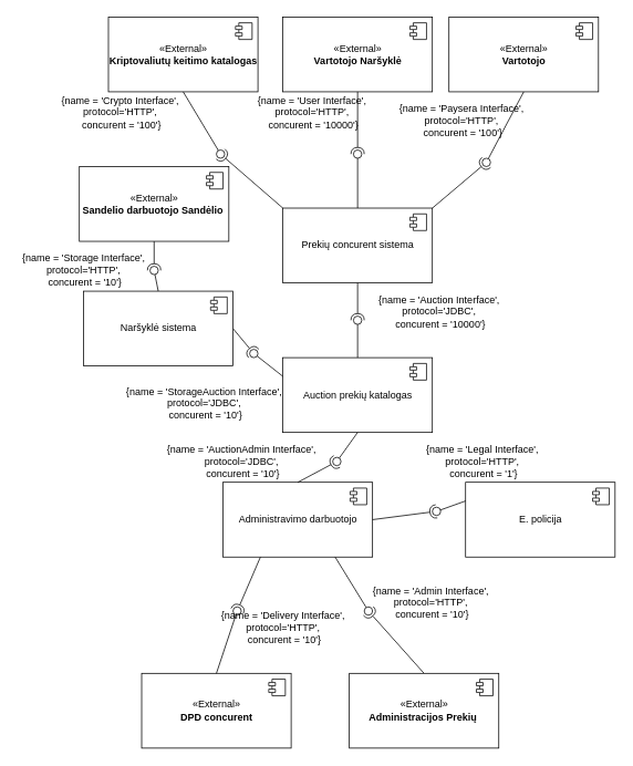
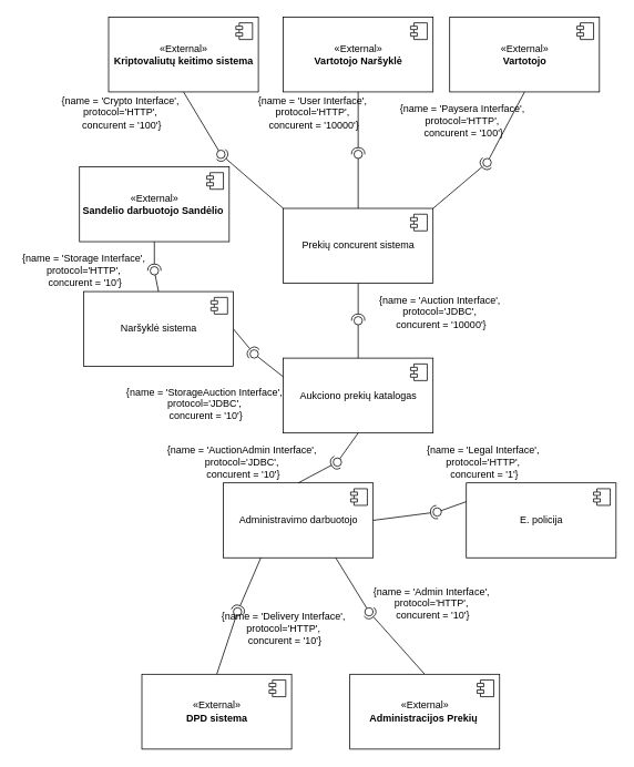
  <mxCell id="0" />
  <mxCell id="1" parent="0" />
  <mxCell id="2" value="Prekių concurent sistema" style="html=1;dropTarget=0;" vertex="1" parent="1"><mxGeometry x="340" y="250" width="180" height="90" as="geometry" /></mxCell>
  <mxCell id="3" value="" style="shape=module;jettyWidth=8;jettyHeight=4;" vertex="1" parent="2"><mxGeometry x="1" width="20" height="20" relative="1" as="geometry"><mxPoint x="-27" y="7" as="offset" /></mxGeometry></mxCell>
  <mxCell id="4" value="«External»&lt;br&gt;&lt;b&gt;Vartotojo Naršyklė&lt;/b&gt;" style="html=1;dropTarget=0;" vertex="1" parent="1"><mxGeometry x="340" y="20" width="180" height="90" as="geometry" /></mxCell>
  <mxCell id="5" value="" style="shape=module;jettyWidth=8;jettyHeight=4;" vertex="1" parent="4"><mxGeometry x="1" width="20" height="20" relative="1" as="geometry"><mxPoint x="-27" y="7" as="offset" /></mxGeometry></mxCell>
  <mxCell id="6" value="E. policija" style="html=1;dropTarget=0;" vertex="1" parent="1"><mxGeometry x="560" y="580" width="180" height="90" as="geometry" /></mxCell>
  <mxCell id="7" value="" style="shape=module;jettyWidth=8;jettyHeight=4;" vertex="1" parent="6"><mxGeometry x="1" width="20" height="20" relative="1" as="geometry"><mxPoint x="-27" y="7" as="offset" /></mxGeometry></mxCell>
- <mxCell id="8" value="«External»&lt;br&gt;&lt;b&gt;DPD concurent&lt;/b&gt;" style="html=1;dropTarget=0;" vertex="1" parent="1"><mxGeometry x="170" y="810" width="180" height="90" as="geometry" /></mxCell>
+ <mxCell id="8" value="«External»&lt;br&gt;&lt;b&gt;DPD sistema&lt;/b&gt;" style="html=1;dropTarget=0;" vertex="1" parent="1"><mxGeometry x="170" y="810" width="180" height="90" as="geometry" /></mxCell>
  <mxCell id="9" value="" style="shape=module;jettyWidth=8;jettyHeight=4;" vertex="1" parent="8"><mxGeometry x="1" width="20" height="20" relative="1" as="geometry"><mxPoint x="-27" y="7" as="offset" /></mxGeometry></mxCell>
  <mxCell id="10" value="Administravimo darbuotojo" style="html=1;dropTarget=0;" vertex="1" parent="1"><mxGeometry x="268" y="580" width="180" height="90" as="geometry" /></mxCell>
  <mxCell id="11" value="" style="shape=module;jettyWidth=8;jettyHeight=4;" vertex="1" parent="10"><mxGeometry x="1" width="20" height="20" relative="1" as="geometry"><mxPoint x="-27" y="7" as="offset" /></mxGeometry></mxCell>
- <mxCell id="12" value="«External»&lt;br&gt;&lt;b&gt;Kriptovaliutų keitimo katalogas&lt;/b&gt;" style="html=1;dropTarget=0;" vertex="1" parent="1"><mxGeometry x="130" y="20" width="180" height="90" as="geometry" /></mxCell>
+ <mxCell id="12" value="«External»&lt;br&gt;&lt;b&gt;Kriptovaliutų keitimo sistema&lt;/b&gt;" style="html=1;dropTarget=0;" vertex="1" parent="1"><mxGeometry x="130" y="20" width="180" height="90" as="geometry" /></mxCell>
  <mxCell id="13" value="" style="shape=module;jettyWidth=8;jettyHeight=4;" vertex="1" parent="12"><mxGeometry x="1" width="20" height="20" relative="1" as="geometry"><mxPoint x="-27" y="7" as="offset" /></mxGeometry></mxCell>
- <mxCell id="14" value="Auction prekių katalogas" style="html=1;dropTarget=0;" vertex="1" parent="1"><mxGeometry x="340" y="430" width="180" height="90" as="geometry" /></mxCell>
+ <mxCell id="14" value="Aukciono prekių katalogas" style="html=1;dropTarget=0;" vertex="1" parent="1"><mxGeometry x="340" y="430" width="180" height="90" as="geometry" /></mxCell>
  <mxCell id="15" value="" style="shape=module;jettyWidth=8;jettyHeight=4;" vertex="1" parent="14"><mxGeometry x="1" width="20" height="20" relative="1" as="geometry"><mxPoint x="-27" y="7" as="offset" /></mxGeometry></mxCell>
  <mxCell id="16" value="" style="rounded=0;orthogonalLoop=1;jettySize=auto;html=1;endArrow=none;endFill=0;exitX=0.5;exitY=1;exitDx=0;exitDy=0;" edge="1" parent="1" target="18" source="14"><mxGeometry relative="1" as="geometry"><mxPoint x="610" y="95" as="sourcePoint" /></mxGeometry></mxCell>
  <mxCell id="17" value="" style="rounded=0;orthogonalLoop=1;jettySize=auto;html=1;endArrow=halfCircle;endFill=0;entryX=0.5;entryY=0.5;entryDx=0;entryDy=0;endSize=6;strokeWidth=1;exitX=0.5;exitY=0;exitDx=0;exitDy=0;" edge="1" parent="1" target="18" source="10"><mxGeometry relative="1" as="geometry"><mxPoint x="340" y="455" as="sourcePoint" /></mxGeometry></mxCell>
  <mxCell id="18" value="" style="ellipse;whiteSpace=wrap;html=1;fontFamily=Helvetica;fontSize=12;fontColor=#000000;align=center;strokeColor=#000000;fillColor=#ffffff;points=[];aspect=fixed;resizable=0;" vertex="1" parent="1"><mxGeometry x="400" y="550" width="10" height="10" as="geometry" /></mxCell>
  <mxCell id="19" value="" style="rounded=0;orthogonalLoop=1;jettySize=auto;html=1;endArrow=none;endFill=0;exitX=0.5;exitY=1;exitDx=0;exitDy=0;" edge="1" parent="1" target="21" source="25"><mxGeometry relative="1" as="geometry"><mxPoint x="620" y="105" as="sourcePoint" /></mxGeometry></mxCell>
  <mxCell id="20" value="" style="rounded=0;orthogonalLoop=1;jettySize=auto;html=1;endArrow=halfCircle;endFill=0;entryX=0.5;entryY=0.5;entryDx=0;entryDy=0;endSize=6;strokeWidth=1;exitX=1;exitY=0;exitDx=0;exitDy=0;" edge="1" parent="1" target="21" source="2"><mxGeometry relative="1" as="geometry"><mxPoint x="770" y="105" as="sourcePoint" /></mxGeometry></mxCell>
  <mxCell id="21" value="" style="ellipse;whiteSpace=wrap;html=1;fontFamily=Helvetica;fontSize=12;fontColor=#000000;align=center;strokeColor=#000000;fillColor=#ffffff;points=[];aspect=fixed;resizable=0;" vertex="1" parent="1"><mxGeometry x="580" y="190" width="10" height="10" as="geometry" /></mxCell>
  <mxCell id="22" value="" style="rounded=0;orthogonalLoop=1;jettySize=auto;html=1;endArrow=none;endFill=0;exitX=0.5;exitY=0;exitDx=0;exitDy=0;" edge="1" parent="1" target="24" source="14"><mxGeometry relative="1" as="geometry"><mxPoint x="630" y="115" as="sourcePoint" /></mxGeometry></mxCell>
  <mxCell id="23" value="" style="rounded=0;orthogonalLoop=1;jettySize=auto;html=1;endArrow=halfCircle;endFill=0;entryX=0.5;entryY=0.5;entryDx=0;entryDy=0;endSize=6;strokeWidth=1;exitX=0.5;exitY=1;exitDx=0;exitDy=0;" edge="1" parent="1" target="24" source="2"><mxGeometry relative="1" as="geometry"><mxPoint x="780" y="115" as="sourcePoint" /></mxGeometry></mxCell>
  <mxCell id="24" value="" style="ellipse;whiteSpace=wrap;html=1;fontFamily=Helvetica;fontSize=12;fontColor=#000000;align=center;strokeColor=#000000;fillColor=#ffffff;points=[];aspect=fixed;resizable=0;" vertex="1" parent="1"><mxGeometry x="425" y="380" width="10" height="10" as="geometry" /></mxCell>
  <mxCell id="25" value="«External»&lt;br&gt;&lt;b&gt;Vartotojo&lt;/b&gt;" style="html=1;dropTarget=0;" vertex="1" parent="1"><mxGeometry x="540" y="20" width="180" height="90" as="geometry" /></mxCell>
  <mxCell id="26" value="" style="shape=module;jettyWidth=8;jettyHeight=4;" vertex="1" parent="25"><mxGeometry x="1" width="20" height="20" relative="1" as="geometry"><mxPoint x="-27" y="7" as="offset" /></mxGeometry></mxCell>
  <mxCell id="27" value="" style="rounded=0;orthogonalLoop=1;jettySize=auto;html=1;endArrow=none;endFill=0;exitX=0.5;exitY=0;exitDx=0;exitDy=0;" edge="1" parent="1" target="29" source="48"><mxGeometry relative="1" as="geometry"><mxPoint x="813" y="95" as="sourcePoint" /></mxGeometry></mxCell>
  <mxCell id="28" value="" style="rounded=0;orthogonalLoop=1;jettySize=auto;html=1;endArrow=halfCircle;endFill=0;entryX=0.5;entryY=0.5;entryDx=0;entryDy=0;endSize=6;strokeWidth=1;" edge="1" parent="1" target="29" source="52"><mxGeometry relative="1" as="geometry"><mxPoint x="963" y="95" as="sourcePoint" /></mxGeometry></mxCell>
  <mxCell id="29" value="" style="ellipse;whiteSpace=wrap;html=1;fontFamily=Helvetica;fontSize=12;fontColor=#000000;align=center;strokeColor=#000000;fillColor=#ffffff;points=[];aspect=fixed;resizable=0;" vertex="1" parent="1"><mxGeometry x="180" y="320" width="10" height="10" as="geometry" /></mxCell>
  <mxCell id="30" value="" style="rounded=0;orthogonalLoop=1;jettySize=auto;html=1;endArrow=none;endFill=0;exitX=0.5;exitY=0;exitDx=0;exitDy=0;" edge="1" parent="1" target="32" source="2"><mxGeometry relative="1" as="geometry"><mxPoint x="600" y="140" as="sourcePoint" /></mxGeometry></mxCell>
  <mxCell id="31" value="" style="rounded=0;orthogonalLoop=1;jettySize=auto;html=1;endArrow=halfCircle;endFill=0;entryX=0.5;entryY=0.5;entryDx=0;entryDy=0;endSize=6;strokeWidth=1;exitX=0.5;exitY=1;exitDx=0;exitDy=0;" edge="1" parent="1" target="32" source="4"><mxGeometry relative="1" as="geometry"><mxPoint x="760" y="95" as="sourcePoint" /></mxGeometry></mxCell>
  <mxCell id="32" value="" style="ellipse;whiteSpace=wrap;html=1;fontFamily=Helvetica;fontSize=12;fontColor=#000000;align=center;strokeColor=#000000;fillColor=#ffffff;points=[];aspect=fixed;resizable=0;" vertex="1" parent="1"><mxGeometry x="425" y="180" width="10" height="10" as="geometry" /></mxCell>
  <mxCell id="33" value="" style="rounded=0;orthogonalLoop=1;jettySize=auto;html=1;endArrow=none;endFill=0;exitX=0;exitY=0.25;exitDx=0;exitDy=0;" edge="1" parent="1" target="35" source="14"><mxGeometry relative="1" as="geometry"><mxPoint x="620" y="105" as="sourcePoint" /></mxGeometry></mxCell>
  <mxCell id="34" value="" style="rounded=0;orthogonalLoop=1;jettySize=auto;html=1;endArrow=halfCircle;endFill=0;entryX=0.5;entryY=0.5;entryDx=0;entryDy=0;endSize=6;strokeWidth=1;exitX=1;exitY=0.5;exitDx=0;exitDy=0;" edge="1" parent="1" target="35" source="48"><mxGeometry relative="1" as="geometry"><mxPoint x="770" y="105" as="sourcePoint" /></mxGeometry></mxCell>
  <mxCell id="35" value="" style="ellipse;whiteSpace=wrap;html=1;fontFamily=Helvetica;fontSize=12;fontColor=#000000;align=center;strokeColor=#000000;fillColor=#ffffff;points=[];aspect=fixed;resizable=0;" vertex="1" parent="1"><mxGeometry x="300" y="420" width="10" height="10" as="geometry" /></mxCell>
  <mxCell id="36" value="" style="rounded=0;orthogonalLoop=1;jettySize=auto;html=1;endArrow=none;endFill=0;exitX=0.75;exitY=1;exitDx=0;exitDy=0;" edge="1" parent="1" target="38" source="10"><mxGeometry relative="1" as="geometry"><mxPoint x="200" y="465" as="sourcePoint" /></mxGeometry></mxCell>
  <mxCell id="37" value="" style="rounded=0;orthogonalLoop=1;jettySize=auto;html=1;endArrow=halfCircle;endFill=0;entryX=0.5;entryY=0.5;entryDx=0;entryDy=0;endSize=6;strokeWidth=1;exitX=0.5;exitY=0;exitDx=0;exitDy=0;" edge="1" parent="1" target="38" source="50"><mxGeometry relative="1" as="geometry"><mxPoint x="350" y="465" as="sourcePoint" /></mxGeometry></mxCell>
  <mxCell id="38" value="" style="ellipse;whiteSpace=wrap;html=1;fontFamily=Helvetica;fontSize=12;fontColor=#000000;align=center;strokeColor=#000000;fillColor=#ffffff;points=[];aspect=fixed;resizable=0;" vertex="1" parent="1"><mxGeometry x="438" y="730" width="10" height="10" as="geometry" /></mxCell>
  <mxCell id="39" value="" style="rounded=0;orthogonalLoop=1;jettySize=auto;html=1;endArrow=none;endFill=0;exitX=0;exitY=0.25;exitDx=0;exitDy=0;" edge="1" parent="1" target="41" source="6"><mxGeometry relative="1" as="geometry"><mxPoint x="-215" y="510" as="sourcePoint" /></mxGeometry></mxCell>
  <mxCell id="40" value="" style="rounded=0;orthogonalLoop=1;jettySize=auto;html=1;endArrow=halfCircle;endFill=0;entryX=0.5;entryY=0.5;entryDx=0;entryDy=0;endSize=6;strokeWidth=1;exitX=1;exitY=0.5;exitDx=0;exitDy=0;" edge="1" parent="1" target="41" source="10"><mxGeometry relative="1" as="geometry"><mxPoint x="-200" y="670" as="sourcePoint" /></mxGeometry></mxCell>
  <mxCell id="41" value="" style="ellipse;whiteSpace=wrap;html=1;fontFamily=Helvetica;fontSize=12;fontColor=#000000;align=center;strokeColor=#000000;fillColor=#ffffff;points=[];aspect=fixed;resizable=0;" vertex="1" parent="1"><mxGeometry x="520" y="610" width="10" height="10" as="geometry" /></mxCell>
  <mxCell id="42" value="" style="rounded=0;orthogonalLoop=1;jettySize=auto;html=1;endArrow=none;endFill=0;exitX=0.5;exitY=0;exitDx=0;exitDy=0;" edge="1" parent="1" target="44" source="8"><mxGeometry relative="1" as="geometry"><mxPoint x="190" y="600" as="sourcePoint" /></mxGeometry></mxCell>
  <mxCell id="43" value="" style="rounded=0;orthogonalLoop=1;jettySize=auto;html=1;endArrow=halfCircle;endFill=0;entryX=0.5;entryY=0.5;entryDx=0;entryDy=0;endSize=6;strokeWidth=1;exitX=0.25;exitY=1;exitDx=0;exitDy=0;" edge="1" parent="1" target="44" source="10"><mxGeometry relative="1" as="geometry"><mxPoint x="360" y="475" as="sourcePoint" /></mxGeometry></mxCell>
  <mxCell id="44" value="" style="ellipse;whiteSpace=wrap;html=1;fontFamily=Helvetica;fontSize=12;fontColor=#000000;align=center;strokeColor=#000000;fillColor=#ffffff;points=[];aspect=fixed;resizable=0;" vertex="1" parent="1"><mxGeometry x="280" y="730" width="10" height="10" as="geometry" /></mxCell>
  <mxCell id="45" value="" style="rounded=0;orthogonalLoop=1;jettySize=auto;html=1;endArrow=none;endFill=0;exitX=0.5;exitY=1;exitDx=0;exitDy=0;" edge="1" parent="1" target="47" source="12"><mxGeometry relative="1" as="geometry"><mxPoint x="80" y="270" as="sourcePoint" /></mxGeometry></mxCell>
  <mxCell id="46" value="" style="rounded=0;orthogonalLoop=1;jettySize=auto;html=1;endArrow=halfCircle;endFill=0;entryX=0.5;entryY=0.5;entryDx=0;entryDy=0;endSize=6;strokeWidth=1;exitX=0;exitY=0;exitDx=0;exitDy=0;" edge="1" parent="1" target="47" source="2"><mxGeometry relative="1" as="geometry"><mxPoint x="790" y="125" as="sourcePoint" /></mxGeometry></mxCell>
  <mxCell id="47" value="" style="ellipse;whiteSpace=wrap;html=1;fontFamily=Helvetica;fontSize=12;fontColor=#000000;align=center;strokeColor=#000000;fillColor=#ffffff;points=[];aspect=fixed;resizable=0;" vertex="1" parent="1"><mxGeometry x="260" y="180" width="10" height="10" as="geometry" /></mxCell>
  <mxCell id="48" value="Naršyklė sistema" style="html=1;dropTarget=0;" vertex="1" parent="1"><mxGeometry x="100" y="350" width="180" height="90" as="geometry" /></mxCell>
  <mxCell id="49" value="" style="shape=module;jettyWidth=8;jettyHeight=4;" vertex="1" parent="48"><mxGeometry x="1" width="20" height="20" relative="1" as="geometry"><mxPoint x="-27" y="7" as="offset" /></mxGeometry></mxCell>
  <mxCell id="50" value="«External»&lt;br&gt;&lt;b&gt;Administracijos Prekių&amp;nbsp;&lt;/b&gt;" style="html=1;dropTarget=0;" vertex="1" parent="1"><mxGeometry x="420" y="810" width="180" height="90" as="geometry" /></mxCell>
  <mxCell id="51" value="" style="shape=module;jettyWidth=8;jettyHeight=4;" vertex="1" parent="50"><mxGeometry x="1" width="20" height="20" relative="1" as="geometry"><mxPoint x="-27" y="7" as="offset" /></mxGeometry></mxCell>
  <mxCell id="52" value="«External»&lt;br&gt;&lt;b&gt;Sandelio darbuotojo Sandėlio&amp;nbsp;&lt;/b&gt;" style="html=1;dropTarget=0;" vertex="1" parent="1"><mxGeometry x="95" y="200" width="180" height="90" as="geometry" /></mxCell>
  <mxCell id="53" value="" style="shape=module;jettyWidth=8;jettyHeight=4;" vertex="1" parent="52"><mxGeometry x="1" width="20" height="20" relative="1" as="geometry"><mxPoint x="-27" y="7" as="offset" /></mxGeometry></mxCell>
  <mxCell id="54" value="{name = 'Storage Interface', &lt;br&gt;protocol='HTTP',&lt;br&gt;&amp;nbsp;concurent = '10'}" style="text;html=1;align=center;verticalAlign=middle;resizable=0;points=[];autosize=1;" vertex="1" parent="1"><mxGeometry x="20" y="300" width="160" height="50" as="geometry" /></mxCell>
  <mxCell id="55" value="{name = 'User Interface', &lt;br&gt;protocol='HTTP',&lt;br&gt;&amp;nbsp;concurent = '10000'}" style="text;html=1;align=center;verticalAlign=middle;resizable=0;points=[];autosize=1;" vertex="1" parent="1"><mxGeometry x="300" y="110" width="150" height="50" as="geometry" /></mxCell>
  <mxCell id="56" value="{name = 'Paysera Interface', &lt;br&gt;protocol='HTTP',&lt;br&gt;&amp;nbsp;concurent = '100'}" style="text;html=1;align=center;verticalAlign=middle;resizable=0;points=[];autosize=1;" vertex="1" parent="1"><mxGeometry x="470" y="120" width="170" height="50" as="geometry" /></mxCell>
  <mxCell id="57" value="{name = 'Crypto Interface', &lt;br&gt;protocol='HTTP',&lt;br&gt;&amp;nbsp;concurent = '100'}" style="text;html=1;align=center;verticalAlign=middle;resizable=0;points=[];autosize=1;" vertex="1" parent="1"><mxGeometry x="64" y="110" width="160" height="50" as="geometry" /></mxCell>
  <mxCell id="58" value="{name = 'Legal Interface', &lt;br&gt;protocol='HTTP',&lt;br&gt;&amp;nbsp;concurent = '1'}" style="text;html=1;align=center;verticalAlign=middle;resizable=0;points=[];autosize=1;" vertex="1" parent="1"><mxGeometry x="505" y="530" width="150" height="50" as="geometry" /></mxCell>
  <mxCell id="59" value="{name = 'Admin Interface', &lt;br&gt;protocol='HTTP',&lt;br&gt;&amp;nbsp;concurent = '10'}" style="text;html=1;align=center;verticalAlign=middle;resizable=0;points=[];autosize=1;" vertex="1" parent="1"><mxGeometry x="438" y="700" width="160" height="50" as="geometry" /></mxCell>
  <mxCell id="60" value="{name = 'Delivery Interface', &lt;br&gt;protocol='HTTP',&lt;br&gt;&amp;nbsp;concurent = '10'}" style="text;html=1;align=center;verticalAlign=middle;resizable=0;points=[];autosize=1;" vertex="1" parent="1"><mxGeometry x="260" y="730" width="160" height="50" as="geometry" /></mxCell>
  <mxCell id="61" value="{name = 'Auction Interface', &lt;br&gt;protocol='JDBC',&lt;br&gt;&amp;nbsp;concurent = '10000'}" style="text;html=1;align=center;verticalAlign=middle;resizable=0;points=[];autosize=1;" vertex="1" parent="1"><mxGeometry x="448" y="350" width="160" height="50" as="geometry" /></mxCell>
  <mxCell id="62" value="{name = 'AuctionAdmin Interface', &lt;br&gt;protocol='JDBC',&lt;br&gt;&amp;nbsp;concurent = '10'}" style="text;html=1;align=center;verticalAlign=middle;resizable=0;points=[];autosize=1;" vertex="1" parent="1"><mxGeometry x="190" y="530" width="200" height="50" as="geometry" /></mxCell>
  <mxCell id="63" value="{name = 'StorageAuction Interface', &lt;br&gt;protocol='JDBC',&lt;br&gt;&amp;nbsp;concurent = '10'}" style="text;html=1;align=center;verticalAlign=middle;resizable=0;points=[];autosize=1;" vertex="1" parent="1"><mxGeometry x="145" y="460" width="200" height="50" as="geometry" /></mxCell>
